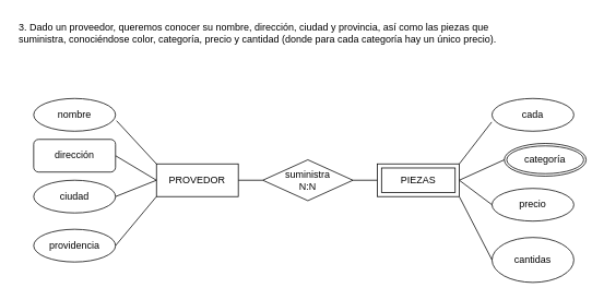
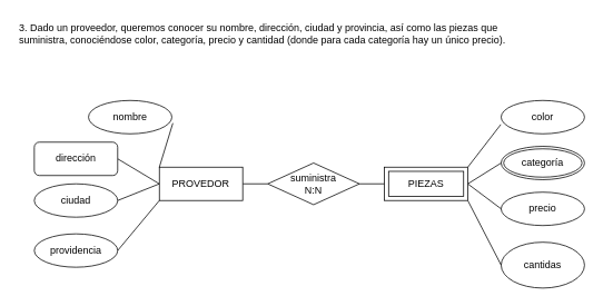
  <mxCell id="0" />
  <mxCell id="1" parent="0" />
  <mxCell id="2" value="3. Dado un proveedor, queremos conocer su nombre, dirección, ciudad y provincia, así como las piezas que suministra, conociéndose color, categoría, precio y cantidad (donde para cada categoría hay un único precio)." style="text;whiteSpace=wrap;html=1;" vertex="1" parent="1"><mxGeometry x="20" y="20" width="590" height="80" as="geometry" /></mxCell>
  <mxCell id="3" style="edgeStyle=none;html=1;exitX=0;exitY=0.5;exitDx=0;exitDy=0;entryX=1;entryY=0.5;entryDx=0;entryDy=0;endArrow=none;endFill=0;" edge="1" parent="1" source="6" target="10"><mxGeometry relative="1" as="geometry" /></mxCell>
  <mxCell id="4" style="edgeStyle=none;html=1;exitX=1;exitY=0.5;exitDx=0;exitDy=0;entryX=0;entryY=0.5;entryDx=0;entryDy=0;endArrow=none;endFill=0;" edge="1" parent="1" source="6" target="14"><mxGeometry relative="1" as="geometry" /></mxCell>
  <mxCell id="5" style="edgeStyle=none;html=1;exitX=0;exitY=0.5;exitDx=0;exitDy=0;entryX=1;entryY=0.5;entryDx=0;entryDy=0;endArrow=none;endFill=0;" edge="1" parent="1" source="6" target="11"><mxGeometry relative="1" as="geometry" /></mxCell>
  <mxCell id="6" value="PROVEDOR" style="whiteSpace=wrap;html=1;align=center;" vertex="1" parent="1"><mxGeometry x="190" y="200" width="100" height="40" as="geometry" /></mxCell>
- <mxCell id="7" value="cada" style="ellipse;whiteSpace=wrap;html=1;align=center;" vertex="1" parent="1"><mxGeometry x="600" y="120" width="100" height="40" as="geometry" /></mxCell>
+ <mxCell id="7" value="color" style="ellipse;whiteSpace=wrap;html=1;align=center;" vertex="1" parent="1"><mxGeometry x="600" y="120" width="100" height="40" as="geometry" /></mxCell>
  <mxCell id="8" style="edgeStyle=none;html=1;exitX=1;exitY=0.5;exitDx=0;exitDy=0;entryX=0;entryY=1;entryDx=0;entryDy=0;endArrow=none;endFill=0;" edge="1" parent="1" source="9" target="6"><mxGeometry relative="1" as="geometry" /></mxCell>
  <mxCell id="9" value="providencia" style="ellipse;whiteSpace=wrap;html=1;align=center;" vertex="1" parent="1"><mxGeometry x="40" y="280" width="100" height="40" as="geometry" /></mxCell>
  <mxCell id="10" value="ciudad" style="ellipse;whiteSpace=wrap;html=1;align=center;" vertex="1" parent="1"><mxGeometry x="40" y="220" width="100" height="40" as="geometry" /></mxCell>
  <mxCell id="11" value="dirección" style="whiteSpace=wrap;html=1;align=center;rounded=1;" vertex="1" parent="1"><mxGeometry x="40" y="170" width="100" height="40" as="geometry" /></mxCell>
- <mxCell id="12" value="nombre" style="ellipse;whiteSpace=wrap;html=1;align=center;" vertex="1" parent="1"><mxGeometry x="40" y="120" width="100" height="40" as="geometry" /></mxCell>
+ <mxCell id="12" value="nombre" style="ellipse;whiteSpace=wrap;html=1;align=center;" vertex="1" parent="1"><mxGeometry x="105" y="120" width="100" height="40" as="geometry" /></mxCell>
  <mxCell id="13" style="edgeStyle=none;html=1;exitX=1;exitY=0.5;exitDx=0;exitDy=0;entryX=0;entryY=0.5;entryDx=0;entryDy=0;endArrow=none;endFill=0;" edge="1" parent="1" source="14" target="22"><mxGeometry relative="1" as="geometry" /></mxCell>
  <mxCell id="14" value="suministra&lt;br&gt;N:N" style="shape=rhombus;perimeter=rhombusPerimeter;whiteSpace=wrap;html=1;align=center;" vertex="1" parent="1"><mxGeometry x="320" y="195" width="110" height="50" as="geometry" /></mxCell>
  <mxCell id="15" value="cantidas" style="ellipse;whiteSpace=wrap;html=1;align=center;" vertex="1" parent="1"><mxGeometry x="600" y="290" width="100" height="55" as="geometry" /></mxCell>
  <mxCell id="16" value="precio" style="ellipse;whiteSpace=wrap;html=1;align=center;" vertex="1" parent="1"><mxGeometry x="600" y="230" width="100" height="40" as="geometry" /></mxCell>
- <mxCell id="17" value="categoría" style="ellipse;shape=doubleEllipse;margin=3;whiteSpace=wrap;html=1;align=center;" vertex="1" parent="1"><mxGeometry x="615" y="175" width="100" height="40" as="geometry" /></mxCell>
+ <mxCell id="17" value="categoría" style="ellipse;shape=doubleEllipse;margin=3;whiteSpace=wrap;html=1;align=center;" vertex="1" parent="1"><mxGeometry x="600" y="175" width="100" height="40" as="geometry" /></mxCell>
  <mxCell id="18" style="edgeStyle=none;html=1;exitX=0;exitY=0;exitDx=0;exitDy=0;entryX=1.012;entryY=0.68;entryDx=0;entryDy=0;entryPerimeter=0;endArrow=none;endFill=0;" edge="1" parent="1" source="6" target="12"><mxGeometry relative="1" as="geometry" /></mxCell>
  <mxCell id="19" style="edgeStyle=none;html=1;exitX=1;exitY=1;exitDx=0;exitDy=0;entryX=0;entryY=0.5;entryDx=0;entryDy=0;endArrow=none;endFill=0;" edge="1" parent="1" source="22" target="15"><mxGeometry relative="1" as="geometry" /></mxCell>
  <mxCell id="20" style="edgeStyle=none;html=1;exitX=1;exitY=0.5;exitDx=0;exitDy=0;entryX=0;entryY=0.5;entryDx=0;entryDy=0;endArrow=none;endFill=0;" edge="1" parent="1" source="22" target="17"><mxGeometry relative="1" as="geometry" /></mxCell>
  <mxCell id="21" style="edgeStyle=none;html=1;exitX=1;exitY=0.5;exitDx=0;exitDy=0;entryX=0;entryY=0.5;entryDx=0;entryDy=0;endArrow=none;endFill=0;" edge="1" parent="1" source="22" target="16"><mxGeometry relative="1" as="geometry" /></mxCell>
  <mxCell id="22" value="PIEZAS" style="shape=ext;margin=3;double=1;whiteSpace=wrap;html=1;align=center;" vertex="1" parent="1"><mxGeometry x="460" y="200" width="100" height="40" as="geometry" /></mxCell>
  <mxCell id="23" style="edgeStyle=none;html=1;exitX=1;exitY=0;exitDx=0;exitDy=0;entryX=-0.004;entryY=0.72;entryDx=0;entryDy=0;entryPerimeter=0;endArrow=none;endFill=0;" edge="1" parent="1" source="22" target="7"><mxGeometry relative="1" as="geometry" /></mxCell>
